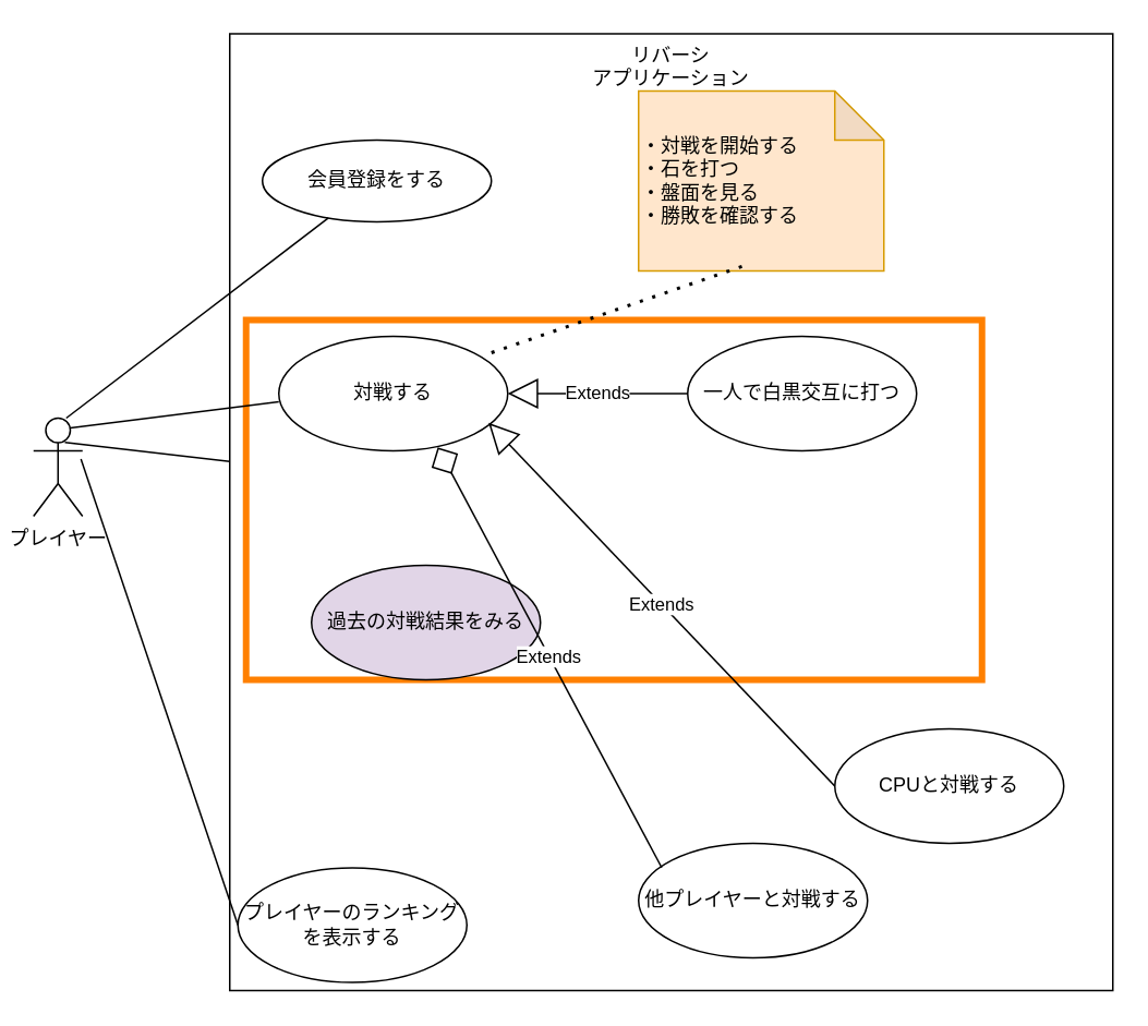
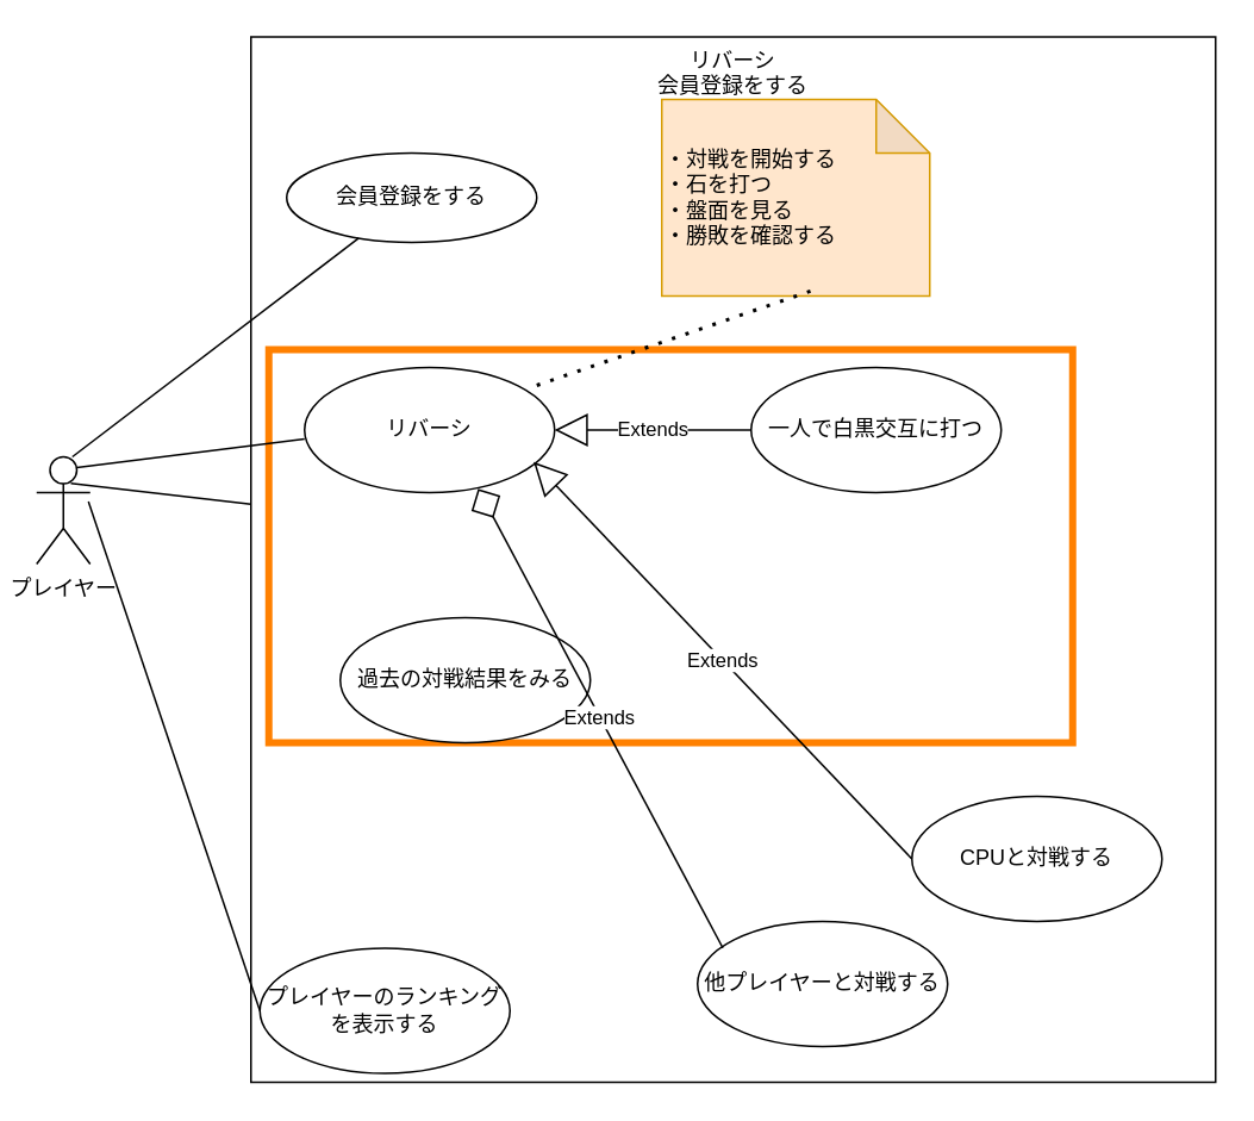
  <mxCell id="0" />
  <mxCell id="1" parent="0" />
- <mxCell id="2" value="リバーシ&lt;br&gt;&lt;div style=&quot;&quot;&gt;&lt;span style=&quot;background-color: transparent;&quot;&gt;アプリケーション&lt;/span&gt;&lt;/div&gt;" style="rounded=0;whiteSpace=wrap;html=1;verticalAlign=top;fillColor=none;" vertex="1" parent="1"><mxGeometry x="140" y="20" width="540" height="585" as="geometry" /></mxCell>
+ <mxCell id="2" value="リバーシ&lt;br&gt;&lt;div style=&quot;&quot;&gt;&lt;span style=&quot;background-color: transparent;&quot;&gt;会員登録をする&lt;/span&gt;&lt;/div&gt;" style="rounded=0;whiteSpace=wrap;html=1;verticalAlign=top;fillColor=none;" vertex="1" parent="1"><mxGeometry x="140" y="20" width="540" height="585" as="geometry" /></mxCell>
  <mxCell id="3" value="" style="rounded=0;whiteSpace=wrap;html=1;fillColor=none;strokeColor=#FF8000;strokeWidth=4;" vertex="1" parent="1"><mxGeometry x="150" y="195" width="450" height="220" as="geometry" /></mxCell>
  <mxCell id="4" value="プレイヤー" style="shape=umlActor;verticalLabelPosition=bottom;verticalAlign=top;html=1;" vertex="1" parent="1"><mxGeometry x="20" y="255" width="30" height="60" as="geometry" /></mxCell>
- <mxCell id="5" value="対戦する" style="ellipse;whiteSpace=wrap;html=1;" vertex="1" parent="1"><mxGeometry x="170" y="205" width="140" height="70" as="geometry" /></mxCell>
- <mxCell id="6" value="・対戦を開始する&lt;div&gt;・石を打つ&lt;/div&gt;&lt;div&gt;・盤面を見る&lt;/div&gt;&lt;div&gt;・勝敗を確認する&lt;/div&gt;" style="shape=note;whiteSpace=wrap;html=1;backgroundOutline=1;darkOpacity=0.05;fillColor=#ffe6cc;strokeColor=#d79b00;align=left;" vertex="1" parent="1"><mxGeometry x="390" y="55" width="150" height="110" as="geometry" /></mxCell>
+ <mxCell id="5" value="リバーシ" style="ellipse;whiteSpace=wrap;html=1;" vertex="1" parent="1"><mxGeometry x="170" y="205" width="140" height="70" as="geometry" /></mxCell>
+ <mxCell id="6" value="・対戦を開始する&lt;div&gt;・石を打つ&lt;/div&gt;&lt;div&gt;・盤面を見る&lt;/div&gt;&lt;div&gt;・勝敗を確認する&lt;/div&gt;" style="shape=note;whiteSpace=wrap;html=1;backgroundOutline=1;darkOpacity=0.05;fillColor=#ffe6cc;strokeColor=#d79b00;align=left;" vertex="1" parent="1"><mxGeometry x="370" y="55" width="150" height="110" as="geometry" /></mxCell>
  <mxCell id="7" value="" style="endArrow=none;html=1;exitX=0.75;exitY=0.1;exitDx=0;exitDy=0;exitPerimeter=0;" edge="1" parent="1" source="4"><mxGeometry width="50" height="50" relative="1" as="geometry"><mxPoint x="120" y="295" as="sourcePoint" /><mxPoint x="170" y="245" as="targetPoint" /></mxGeometry></mxCell>
  <mxCell id="8" value="" style="endArrow=none;dashed=1;html=1;dashPattern=1 3;strokeWidth=2;entryX=0.59;entryY=0.24;entryDx=0;entryDy=0;entryPerimeter=0;" edge="1" parent="1" target="2"><mxGeometry width="50" height="50" relative="1" as="geometry"><mxPoint x="300" y="215" as="sourcePoint" /><mxPoint x="350" y="165" as="targetPoint" /></mxGeometry></mxCell>
  <mxCell id="9" value="会員登録をする" style="ellipse;whiteSpace=wrap;html=1;" vertex="1" parent="1"><mxGeometry x="160" y="85" width="140" height="50" as="geometry" /></mxCell>
- <mxCell id="10" value="過去の対戦結果をみる" style="ellipse;whiteSpace=wrap;html=1;fillColor=#e1d5e7;" vertex="1" parent="1"><mxGeometry x="190" y="345" width="140" height="70" as="geometry" /></mxCell>
+ <mxCell id="10" value="過去の対戦結果をみる" style="ellipse;whiteSpace=wrap;html=1;" vertex="1" parent="1"><mxGeometry x="190" y="345" width="140" height="70" as="geometry" /></mxCell>
  <mxCell id="11" value="" style="endArrow=none;html=1;exitX=0.75;exitY=0.1;exitDx=0;exitDy=0;exitPerimeter=0;" edge="1" parent="1" target="9"><mxGeometry width="50" height="50" relative="1" as="geometry"><mxPoint x="40" y="255" as="sourcePoint" /><mxPoint x="57" y="199" as="targetPoint" /></mxGeometry></mxCell>
  <mxCell id="12" value="" style="endArrow=none;html=1;exitX=0.639;exitY=0.247;exitDx=0;exitDy=0;exitPerimeter=0;" edge="1" parent="1" source="4" target="2"><mxGeometry width="50" height="50" relative="1" as="geometry"><mxPoint x="63" y="281" as="sourcePoint" /><mxPoint x="190" y="265" as="targetPoint" /></mxGeometry></mxCell>
  <mxCell id="13" value="一人で白黒交互に打つ&lt;span style=&quot;font-family: monospace; font-size: 0px; text-align: start; text-wrap-mode: nowrap;&quot;&gt;%3CmxGraphModel%3E%3Croot%3E%3CmxCell%20id%3D%220%22%2F%3E%3CmxCell%20id%3D%221%22%20parent%3D%220%22%2F%3E%3CmxCell%20id%3D%222%22%20value%3D%22%E5%AF%BE%E6%88%A6%E3%81%99%E3%82%8B%22%20style%3D%22ellipse%3BwhiteSpace%3Dwrap%3Bhtml%3D1%3B%22%20vertex%3D%221%22%20parent%3D%221%22%3E%3CmxGeometry%20x%3D%22210%22%20y%3D%22290%22%20width%3D%22140%22%20height%3D%2270%22%20as%3D%22geometry%22%2F%3E%3C%2FmxCell%3E%3C%2Froot%3E%3C%2FmxGraphModel%3E&lt;/span&gt;" style="ellipse;whiteSpace=wrap;html=1;" vertex="1" parent="1"><mxGeometry x="420" y="205" width="140" height="70" as="geometry" /></mxCell>
  <mxCell id="14" value="CPUと対戦する&lt;span style=&quot;font-family: monospace; font-size: 0px; text-align: start; text-wrap-mode: nowrap;&quot;&gt;%3CmxGraphModel%3E%3Croot%3E%3CmxCell%20id%3D%220%22%2F%3E%3CmxCell%20id%3D%221%22%20parent%3D%220%22%2F%3E%3CmxCell%20id%3D%222%22%20value%3D%22%E5%AF%BE%E6%88%A6%E3%81%99%E3%82%8B%22%20style%3D%22ellipse%3BwhiteSpace%3Dwrap%3Bhtml%3D1%3B%22%20vertex%3D%221%22%20parent%3D%221%22%3E%3CmxGeometry%20x%3D%22210%22%20y%3D%22290%22%20width%3D%22140%22%20height%3D%2270%22%20as%3D%22geometry%22%2F%3E%3C%2FmxCell%3E%3C%2Froot%3E%3C%2FmxGraphModel%3E&lt;/span&gt;" style="ellipse;whiteSpace=wrap;html=1;" vertex="1" parent="1"><mxGeometry x="510" y="445" width="140" height="70" as="geometry" /></mxCell>
  <mxCell id="15" value="他プレイヤーと対戦する" style="ellipse;whiteSpace=wrap;html=1;" vertex="1" parent="1"><mxGeometry x="390" y="515" width="140" height="70" as="geometry" /></mxCell>
  <mxCell id="16" value="Extends" style="endArrow=block;endSize=16;endFill=0;html=1;exitX=0;exitY=0.5;exitDx=0;exitDy=0;entryX=0.916;entryY=0.755;entryDx=0;entryDy=0;entryPerimeter=0;" edge="1" parent="1" source="14" target="5"><mxGeometry width="160" relative="1" as="geometry"><mxPoint x="290" y="245" as="sourcePoint" /><mxPoint x="450" y="245" as="targetPoint" /></mxGeometry></mxCell>
  <mxCell id="17" value="Extends" style="endArrow=diamond;endSize=16;endFill=0;html=1;entryX=0.694;entryY=0.969;entryDx=0;entryDy=0;entryPerimeter=0;exitX=0.101;exitY=0.212;exitDx=0;exitDy=0;exitPerimeter=0;" edge="1" parent="1" source="15" target="5"><mxGeometry width="160" relative="1" as="geometry"><mxPoint x="360" y="330" as="sourcePoint" /><mxPoint x="318" y="259" as="targetPoint" /></mxGeometry></mxCell>
  <mxCell id="18" value="Extends" style="endArrow=block;endSize=16;endFill=0;html=1;exitX=0;exitY=0.5;exitDx=0;exitDy=0;entryX=1;entryY=0.5;entryDx=0;entryDy=0;" edge="1" parent="1" source="13" target="5"><mxGeometry width="160" relative="1" as="geometry"><mxPoint x="350" y="246" as="sourcePoint" /><mxPoint x="308" y="175" as="targetPoint" /></mxGeometry></mxCell>
  <mxCell id="19" value="プレイヤーのランキングを表示する" style="ellipse;whiteSpace=wrap;html=1;" vertex="1" parent="1"><mxGeometry x="145" y="530" width="140" height="70" as="geometry" /></mxCell>
  <mxCell id="20" value="" style="endArrow=none;html=1;exitX=0.639;exitY=0.247;exitDx=0;exitDy=0;exitPerimeter=0;entryX=0;entryY=0.5;entryDx=0;entryDy=0;" edge="1" parent="1" target="19"><mxGeometry width="50" height="50" relative="1" as="geometry"><mxPoint x="49" y="280" as="sourcePoint" /><mxPoint x="200" y="390" as="targetPoint" /><Array as="points" /></mxGeometry></mxCell>
